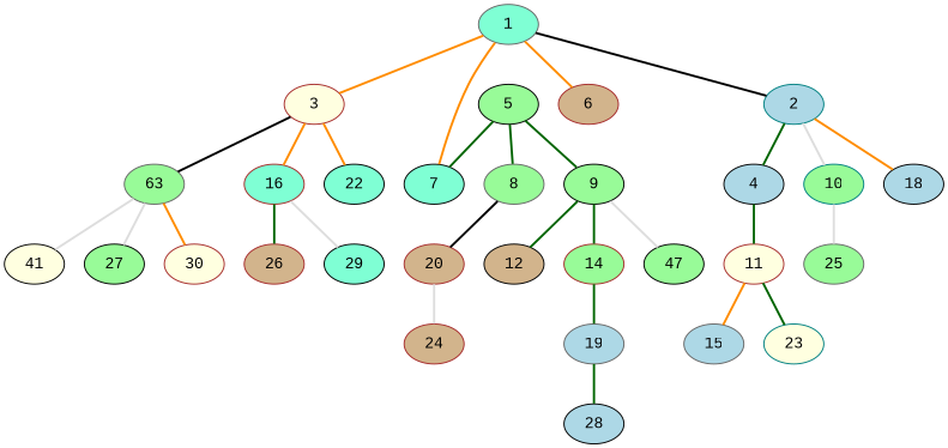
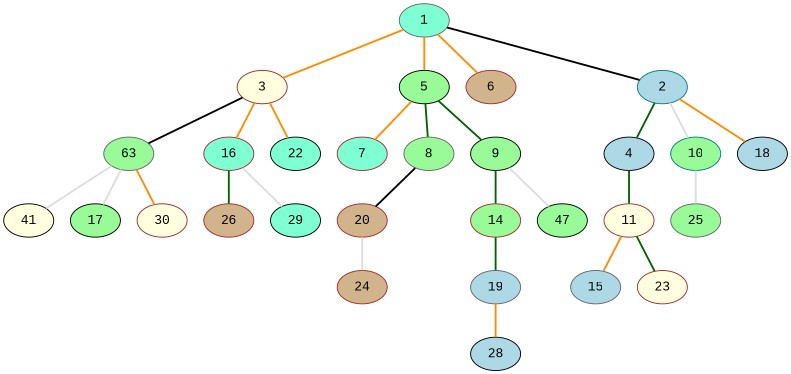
  graph {
    fontname="Liberation Mono"
    rankdir=BT
    node [color=brown fillcolor=palegreen fontname="Liberation Mono" style=filled]
    edge [color=darkorange fontname="Liberation Mono" style=bold]
    2 [color=teal fillcolor=lightblue]
    1 [color=gray40 fillcolor=aquamarine]
    3 [fillcolor=lightyellow]
    4 [color=black fillcolor=lightblue]
    5 [color=black]
    6 [fillcolor=tan]
-   7 [color=black fillcolor=aquamarine]
+   7 [fillcolor=aquamarine]
    8 [color=gray40]
    9 [color=black]
    10 [color=teal]
    11 [fillcolor=lightyellow]
-   12 [color=black fillcolor=tan]
    n13 [color=gray40 label=63]
    14
    15 [color=gray40 fillcolor=lightblue]
    16 [fillcolor=aquamarine]
    n17 [color=black label=47]
    18 [color=black fillcolor=lightblue]
    19 [color=gray40 fillcolor=lightblue]
    20 [fillcolor=tan]
    n21 [color=black fillcolor=lightyellow label=41]
    22 [color=black fillcolor=aquamarine]
-   23 [color=teal fillcolor=lightyellow]
+   23 [fillcolor=lightyellow]
    24 [fillcolor=tan]
    25 [color=gray40]
    26 [fillcolor=tan]
-   27 [color=black]
+   27 [color=black label=17]
    28 [color=black fillcolor=lightblue]
    29 [color=black fillcolor=aquamarine]
    30 [fillcolor=lightyellow]
    2 -- 1 [color=black]
    3 -- 1
    4 -- 2 [color=darkgreen]
-   7 -- 1
+   5 -- 1
    6 -- 1
-   7 -- 5 [color=darkgreen]
+   7 -- 5
    8 -- 5 [color=darkgreen]
    9 -- 5 [color=darkgreen]
    10 -- 2 [color="#DDDDDD"]
    11 -- 4 [color=darkgreen]
-   12 -- 9 [color=darkgreen]
    n13 -- 3 [color=black]
    14 -- 9 [color=darkgreen]
    15 -- 11
    16 -- 3
    n17 -- 9 [color="#DDDDDD"]
    18 -- 2
    19 -- 14 [color=darkgreen]
    20 -- 8 [color=black]
    n21 -- n13 [color="#DDDDDD"]
    22 -- 3
    23 -- 11 [color=darkgreen]
    24 -- 20 [color="#DDDDDD"]
    25 -- 10 [color="#DDDDDD"]
    26 -- 16 [color=darkgreen]
    27 -- n13 [color="#DDDDDD"]
-   28 -- 19 [color=darkgreen]
+   28 -- 19
    29 -- 16 [color="#DDDDDD"]
    30 -- n13
  }
